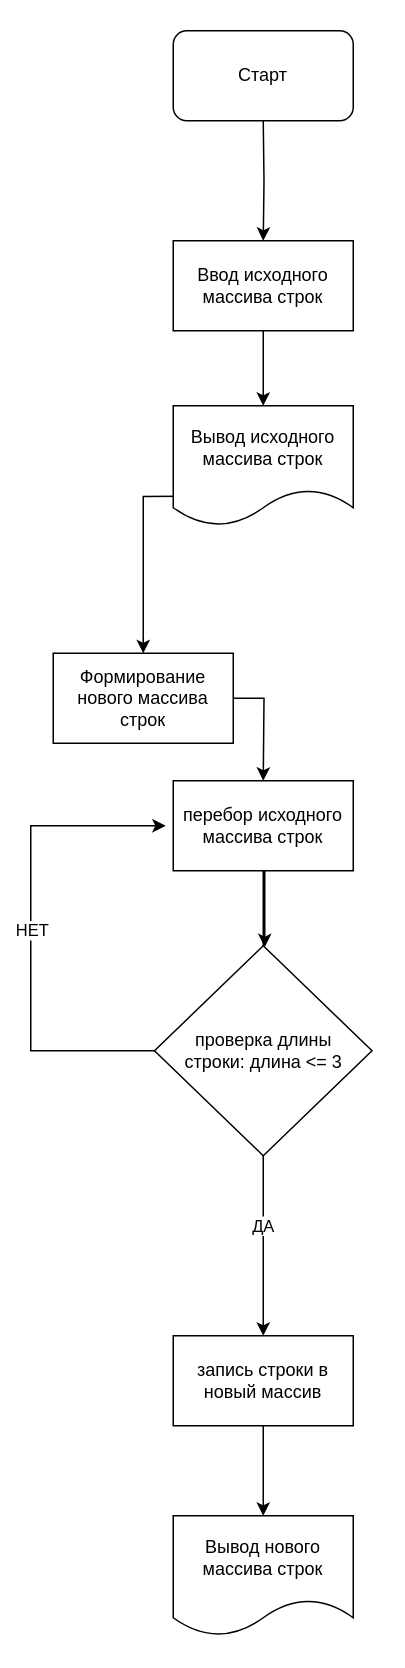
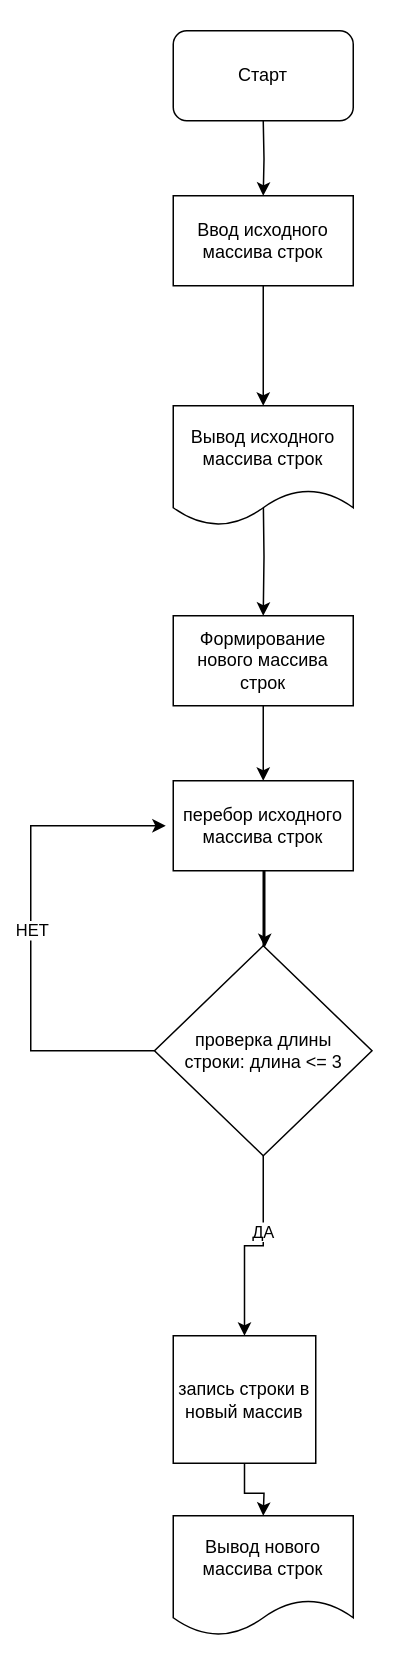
  <mxCell id="0" />
  <mxCell id="1" parent="0" />
  <mxCell id="2" value="" style="edgeStyle=orthogonalEdgeStyle;rounded=0;orthogonalLoop=1;jettySize=auto;html=1;" edge="1" parent="1" target="4"><mxGeometry relative="1" as="geometry"><mxPoint x="175" y="80" as="sourcePoint" /></mxGeometry></mxCell>
  <mxCell id="3" value="" style="edgeStyle=orthogonalEdgeStyle;rounded=0;orthogonalLoop=1;jettySize=auto;html=1;" edge="1" parent="1" source="4"><mxGeometry relative="1" as="geometry"><mxPoint x="175" y="270" as="targetPoint" /></mxGeometry></mxCell>
- <mxCell id="4" value="Ввод исходного массива строк" style="whiteSpace=wrap;html=1;" vertex="1" parent="1"><mxGeometry x="115" y="160" width="120" height="60" as="geometry" /></mxCell>
+ <mxCell id="4" value="Ввод исходного массива строк" style="whiteSpace=wrap;html=1;" vertex="1" parent="1"><mxGeometry x="115" y="130" width="120" height="60" as="geometry" /></mxCell>
  <mxCell id="5" value="Старт" style="rounded=1;whiteSpace=wrap;html=1;" vertex="1" parent="1"><mxGeometry x="115" y="20" width="120" height="60" as="geometry" /></mxCell>
  <mxCell id="6" value="" style="edgeStyle=orthogonalEdgeStyle;rounded=0;orthogonalLoop=1;jettySize=auto;html=1;" edge="1" parent="1" target="8"><mxGeometry relative="1" as="geometry"><mxPoint x="175" y="330" as="sourcePoint" /></mxGeometry></mxCell>
  <mxCell id="7" value="" style="edgeStyle=orthogonalEdgeStyle;rounded=0;orthogonalLoop=1;jettySize=auto;html=1;" edge="1" parent="1" source="8"><mxGeometry relative="1" as="geometry"><mxPoint x="175" y="520" as="targetPoint" /></mxGeometry></mxCell>
- <mxCell id="8" value="Формирование нового массива строк" style="whiteSpace=wrap;html=1;" vertex="1" parent="1"><mxGeometry x="35" y="435" width="120" height="60" as="geometry" /></mxCell>
+ <mxCell id="8" value="Формирование нового массива строк" style="whiteSpace=wrap;html=1;" vertex="1" parent="1"><mxGeometry x="115" y="410" width="120" height="60" as="geometry" /></mxCell>
  <mxCell id="9" value="Вывод нового массива строк " style="shape=document;whiteSpace=wrap;html=1;boundedLbl=1;" vertex="1" parent="1"><mxGeometry x="115" y="1010" width="120" height="80" as="geometry" /></mxCell>
  <mxCell id="10" value="Вывод исходного массива строк" style="shape=document;whiteSpace=wrap;html=1;boundedLbl=1;" vertex="1" parent="1"><mxGeometry x="115" y="270" width="120" height="80" as="geometry" /></mxCell>
  <mxCell id="11" value="" style="edgeStyle=orthogonalEdgeStyle;rounded=0;orthogonalLoop=1;jettySize=auto;html=1;" edge="1" parent="1" target="16"><mxGeometry relative="1" as="geometry"><mxPoint x="175" y="660" as="sourcePoint" /><Array as="points"><mxPoint x="175" y="580" /><mxPoint x="176" y="580" /><mxPoint x="176" y="701" /><mxPoint x="175" y="701" /></Array></mxGeometry></mxCell>
  <mxCell id="12" value="" style="edgeStyle=orthogonalEdgeStyle;rounded=0;orthogonalLoop=1;jettySize=auto;html=1;" edge="1" parent="1" source="16" target="19"><mxGeometry relative="1" as="geometry" /></mxCell>
  <mxCell id="13" value="ДА" style="edgeLabel;html=1;align=center;verticalAlign=middle;resizable=0;points=[];" vertex="1" connectable="0" parent="12"><mxGeometry x="-0.238" y="-1" relative="1" as="geometry"><mxPoint as="offset" /></mxGeometry></mxCell>
  <mxCell id="14" style="edgeStyle=orthogonalEdgeStyle;rounded=0;orthogonalLoop=1;jettySize=auto;html=1;exitX=0;exitY=0.5;exitDx=0;exitDy=0;" edge="1" parent="1" source="16"><mxGeometry relative="1" as="geometry"><mxPoint x="110" y="550" as="targetPoint" /><Array as="points"><mxPoint x="20" y="700" /><mxPoint x="20" y="550" /></Array></mxGeometry></mxCell>
  <mxCell id="15" value="НЕТ" style="edgeLabel;html=1;align=center;verticalAlign=middle;resizable=0;points=[];" vertex="1" connectable="0" parent="14"><mxGeometry x="0.012" relative="1" as="geometry"><mxPoint as="offset" /></mxGeometry></mxCell>
  <mxCell id="16" value="проверка длины &lt;br&gt;строки: длина &amp;lt;= 3" style="rhombus;whiteSpace=wrap;html=1;" vertex="1" parent="1"><mxGeometry x="102.5" y="630" width="145" height="140" as="geometry" /></mxCell>
  <mxCell id="17" value="перебор исходного массива строк" style="rounded=0;whiteSpace=wrap;html=1;" vertex="1" parent="1"><mxGeometry x="115" y="520" width="120" height="60" as="geometry" /></mxCell>
  <mxCell id="18" style="edgeStyle=orthogonalEdgeStyle;rounded=0;orthogonalLoop=1;jettySize=auto;html=1;" edge="1" parent="1" source="19"><mxGeometry relative="1" as="geometry"><mxPoint x="175" y="1010" as="targetPoint" /></mxGeometry></mxCell>
- <mxCell id="19" value="запись строки в новый массив" style="whiteSpace=wrap;html=1;" vertex="1" parent="1"><mxGeometry x="115" y="890" width="120" height="60" as="geometry" /></mxCell>
+ <mxCell id="19" value="запись строки в новый массив" style="whiteSpace=wrap;html=1;" vertex="1" parent="1"><mxGeometry x="115" y="890" width="95" height="85" as="geometry" /></mxCell>
